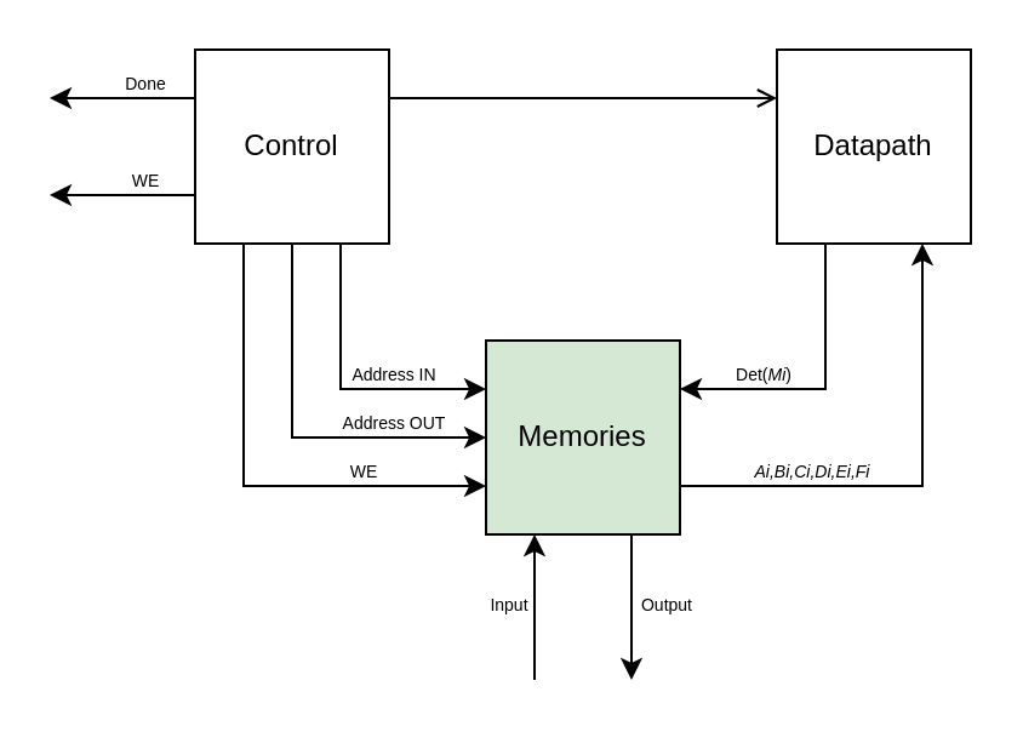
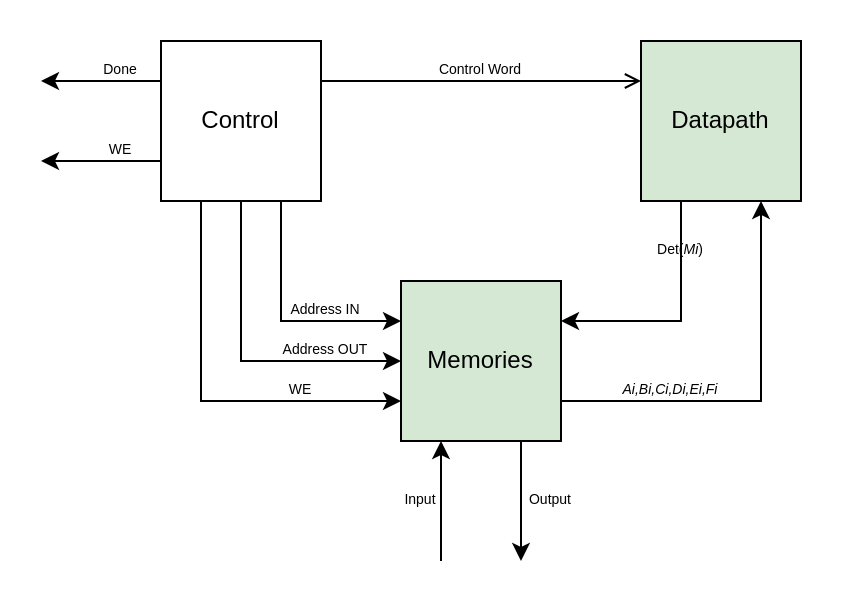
  <mxCell id="0" />
  <mxCell id="1" parent="0" />
  <mxCell id="2" style="edgeStyle=orthogonalEdgeStyle;rounded=0;orthogonalLoop=1;jettySize=auto;html=1;exitX=0.25;exitY=1;exitDx=0;exitDy=0;entryX=1;entryY=0.25;entryDx=0;entryDy=0;" edge="1" parent="1" source="3" target="14"><mxGeometry relative="1" as="geometry" /></mxCell>
- <mxCell id="3" value="Datapath" style="rounded=0;whiteSpace=wrap;html=1;" vertex="1" parent="1"><mxGeometry x="320" y="20" width="80" height="80" as="geometry" /></mxCell>
+ <mxCell id="3" value="Datapath" style="rounded=0;whiteSpace=wrap;html=1;fillColor=#d5e8d4;" vertex="1" parent="1"><mxGeometry x="320" y="20" width="80" height="80" as="geometry" /></mxCell>
  <mxCell id="4" style="edgeStyle=orthogonalEdgeStyle;rounded=0;orthogonalLoop=1;jettySize=auto;html=1;exitX=1;exitY=0.25;exitDx=0;exitDy=0;entryX=0;entryY=0.25;entryDx=0;entryDy=0;endArrow=open;" edge="1" parent="1" source="10" target="3"><mxGeometry relative="1" as="geometry" /></mxCell>
  <mxCell id="5" style="edgeStyle=orthogonalEdgeStyle;rounded=0;orthogonalLoop=1;jettySize=auto;html=1;exitX=0.25;exitY=1;exitDx=0;exitDy=0;entryX=0;entryY=0.75;entryDx=0;entryDy=0;" edge="1" parent="1" source="10" target="14"><mxGeometry relative="1" as="geometry" /></mxCell>
  <mxCell id="6" style="edgeStyle=orthogonalEdgeStyle;rounded=0;orthogonalLoop=1;jettySize=auto;html=1;exitX=0.75;exitY=1;exitDx=0;exitDy=0;entryX=0;entryY=0.25;entryDx=0;entryDy=0;" edge="1" parent="1" source="10" target="14"><mxGeometry relative="1" as="geometry" /></mxCell>
  <mxCell id="7" style="edgeStyle=orthogonalEdgeStyle;rounded=0;orthogonalLoop=1;jettySize=auto;html=1;exitX=0.5;exitY=1;exitDx=0;exitDy=0;entryX=0;entryY=0.5;entryDx=0;entryDy=0;" edge="1" parent="1" source="10" target="14"><mxGeometry relative="1" as="geometry" /></mxCell>
  <mxCell id="8" style="edgeStyle=orthogonalEdgeStyle;rounded=0;orthogonalLoop=1;jettySize=auto;html=1;" edge="1" parent="1"><mxGeometry relative="1" as="geometry"><mxPoint x="20" y="80" as="targetPoint" /><mxPoint x="80" y="80" as="sourcePoint" /></mxGeometry></mxCell>
  <mxCell id="9" style="edgeStyle=orthogonalEdgeStyle;rounded=0;orthogonalLoop=1;jettySize=auto;html=1;exitX=0;exitY=0.25;exitDx=0;exitDy=0;" edge="1" parent="1" source="10"><mxGeometry relative="1" as="geometry"><mxPoint x="20" y="40" as="targetPoint" /></mxGeometry></mxCell>
  <mxCell id="10" value="Control" style="rounded=0;whiteSpace=wrap;html=1;" vertex="1" parent="1"><mxGeometry x="80" y="20" width="80" height="80" as="geometry" /></mxCell>
  <mxCell id="11" style="edgeStyle=orthogonalEdgeStyle;rounded=0;orthogonalLoop=1;jettySize=auto;html=1;exitX=1;exitY=0.75;exitDx=0;exitDy=0;entryX=0.75;entryY=1;entryDx=0;entryDy=0;" edge="1" parent="1" source="14" target="3"><mxGeometry relative="1" as="geometry" /></mxCell>
  <mxCell id="12" style="edgeStyle=orthogonalEdgeStyle;rounded=0;orthogonalLoop=1;jettySize=auto;html=1;exitX=0.25;exitY=1;exitDx=0;exitDy=0;startArrow=classic;startFill=1;endArrow=none;endFill=0;" edge="1" parent="1" source="14"><mxGeometry relative="1" as="geometry"><mxPoint x="220" y="280" as="targetPoint" /></mxGeometry></mxCell>
  <mxCell id="13" style="edgeStyle=orthogonalEdgeStyle;rounded=0;orthogonalLoop=1;jettySize=auto;html=1;exitX=0.75;exitY=1;exitDx=0;exitDy=0;" edge="1" parent="1" source="14"><mxGeometry relative="1" as="geometry"><mxPoint x="260" y="280" as="targetPoint" /></mxGeometry></mxCell>
  <mxCell id="14" value="Memories" style="rounded=0;whiteSpace=wrap;html=1;fillColor=#d5e8d4;" vertex="1" parent="1"><mxGeometry x="200" y="140" width="80" height="80" as="geometry" /></mxCell>
+ <mxCell id="15" value="Control Word" style="text;html=1;align=center;verticalAlign=middle;whiteSpace=wrap;rounded=0;fontSize=7;" vertex="1" parent="1"><mxGeometry x="195" y="20" width="90" height="30" as="geometry" /></mxCell>
  <mxCell id="16" value="Input" style="text;html=1;align=center;verticalAlign=middle;whiteSpace=wrap;rounded=0;fontSize=7;" vertex="1" parent="1"><mxGeometry x="200" y="240" width="20" height="20" as="geometry" /></mxCell>
  <mxCell id="17" value="Output" style="text;html=1;align=center;verticalAlign=middle;whiteSpace=wrap;rounded=0;fontSize=7;" vertex="1" parent="1"><mxGeometry x="260" y="235" width="30" height="30" as="geometry" /></mxCell>
  <mxCell id="18" value="&lt;i style=&quot;font-size: 7px;&quot;&gt;Ai,Bi,Ci,Di,Ei,Fi&lt;/i&gt;" style="text;html=1;align=center;verticalAlign=middle;whiteSpace=wrap;rounded=0;fontSize=7;" vertex="1" parent="1"><mxGeometry x="310" y="180" width="50" height="30" as="geometry" /></mxCell>
- <mxCell id="19" value="Det(&lt;i style=&quot;font-size: 7px;&quot;&gt;Mi&lt;/i&gt;)" style="text;html=1;align=center;verticalAlign=middle;whiteSpace=wrap;rounded=0;fontSize=7;" vertex="1" parent="1"><mxGeometry x="290" y="140" width="50" height="30" as="geometry" /></mxCell>
+ <mxCell id="19" value="Det(&lt;i style=&quot;font-size: 7px;&quot;&gt;Mi&lt;/i&gt;)" style="text;html=1;align=center;verticalAlign=middle;whiteSpace=wrap;rounded=0;fontSize=7;" vertex="1" parent="1"><mxGeometry x="315" y="110" width="50" height="30" as="geometry" /></mxCell>
  <mxCell id="20" value="Address OUT" style="text;html=1;align=center;verticalAlign=middle;whiteSpace=wrap;rounded=0;fontSize=7;" vertex="1" parent="1"><mxGeometry x="135" y="170" width="55" height="10" as="geometry" /></mxCell>
  <mxCell id="21" value="Address IN" style="text;html=1;align=center;verticalAlign=middle;whiteSpace=wrap;rounded=0;fontSize=7;" vertex="1" parent="1"><mxGeometry x="140" y="150" width="45" height="10" as="geometry" /></mxCell>
  <mxCell id="22" value="WE" style="text;html=1;align=center;verticalAlign=middle;whiteSpace=wrap;rounded=0;fontSize=7;" vertex="1" parent="1"><mxGeometry x="140" y="190" width="20" height="10" as="geometry" /></mxCell>
  <mxCell id="23" value="WE" style="text;html=1;align=center;verticalAlign=middle;whiteSpace=wrap;rounded=0;fontSize=7;" vertex="1" parent="1"><mxGeometry x="50" y="70" width="20" height="10" as="geometry" /></mxCell>
  <mxCell id="24" value="Done" style="text;html=1;align=center;verticalAlign=middle;whiteSpace=wrap;rounded=0;fontSize=7;" vertex="1" parent="1"><mxGeometry x="50" y="30" width="20" height="10" as="geometry" /></mxCell>
